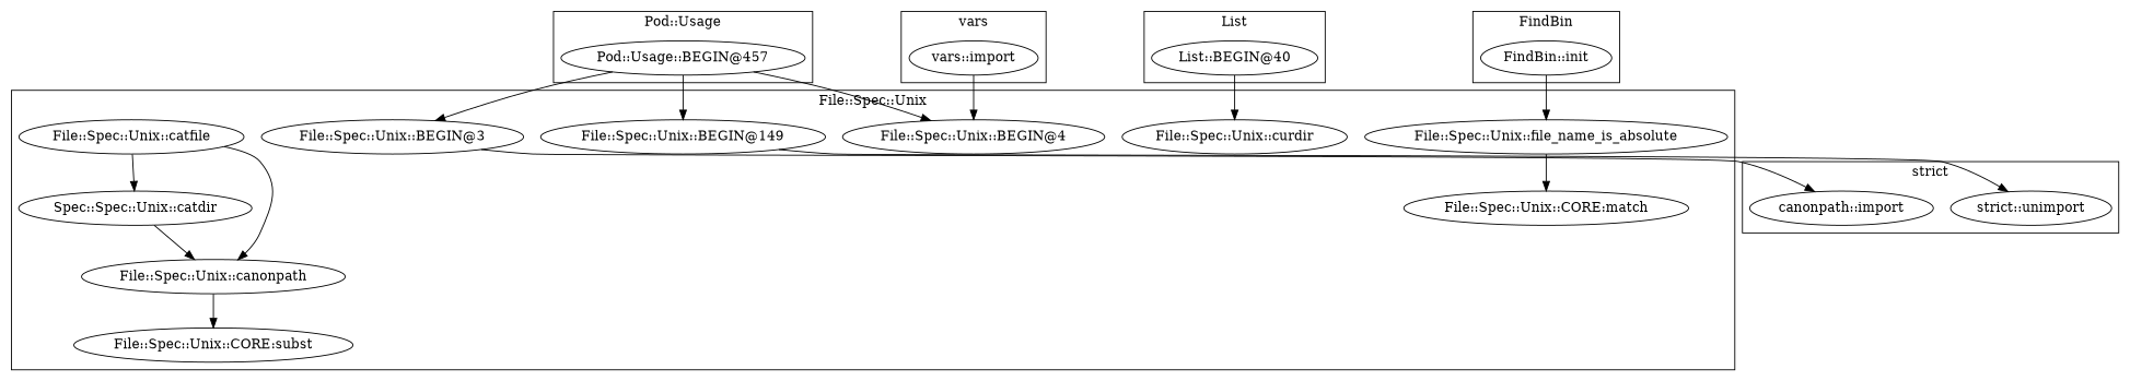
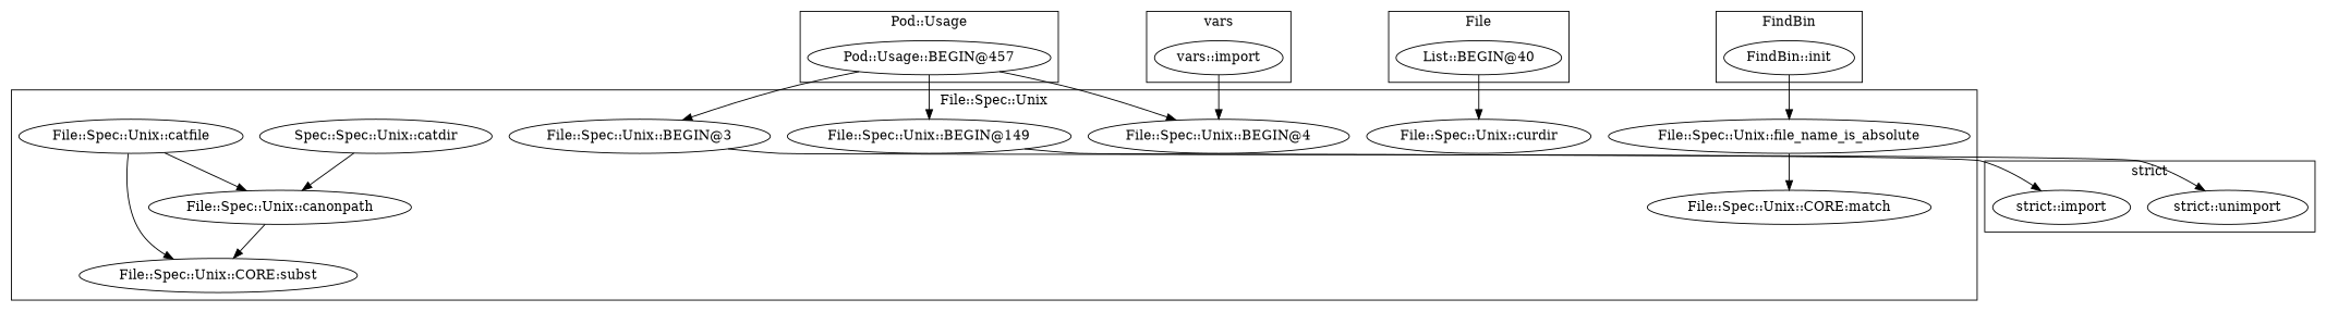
  digraph {
    "File::Spec::Unix::curdir"
    "File::Spec::Unix::canonpath"
    "File::Spec::Unix::CORE:match"
    "File::Spec::Unix::catfile"
    "File::Spec::Unix::BEGIN@149"
    "File::Spec::Unix::file_name_is_absolute"
    "File::Spec::Unix::BEGIN@4"
    "File::Spec::Unix::BEGIN@3"
    "File::Spec::Unix::CORE:subst"
    n10 [label="Spec::Spec::Unix::catdir"]
    "Pod::Usage::BEGIN@457"
    "vars::import"
-   "strict::import" [label="canonpath::import"]
+   "strict::import"
    "strict::unimport"
    "List::BEGIN@40"
    "FindBin::init"
    subgraph cluster_1 {
      label="File::Spec::Unix"
      "File::Spec::Unix::curdir"
      "File::Spec::Unix::canonpath"
      "File::Spec::Unix::CORE:match"
      "File::Spec::Unix::catfile"
      "File::Spec::Unix::BEGIN@149"
      "File::Spec::Unix::file_name_is_absolute"
      "File::Spec::Unix::BEGIN@4"
      "File::Spec::Unix::BEGIN@3"
      "File::Spec::Unix::CORE:subst"
      n10
    }
    subgraph cluster_2 {
      label="Pod::Usage"
      "Pod::Usage::BEGIN@457"
    }
    subgraph cluster_3 {
      label=vars
      "vars::import"
    }
    subgraph cluster_4 {
      label="strict"
      "strict::import"
      "strict::unimport"
    }
    subgraph cluster_5 {
-     label=List
+     label=File
      "List::BEGIN@40"
    }
    subgraph cluster_6 {
      label=FindBin
      "FindBin::init"
    }
    "File::Spec::Unix::canonpath" -> "File::Spec::Unix::CORE:subst"
    "File::Spec::Unix::catfile" -> "File::Spec::Unix::canonpath"
-   "File::Spec::Unix::catfile" -> n10
+   "File::Spec::Unix::catfile" -> "File::Spec::Unix::CORE:subst"
    "File::Spec::Unix::BEGIN@149" -> "strict::unimport"
    "File::Spec::Unix::file_name_is_absolute" -> "File::Spec::Unix::CORE:match"
    "File::Spec::Unix::BEGIN@3" -> "strict::import"
    n10 -> "File::Spec::Unix::canonpath"
    "Pod::Usage::BEGIN@457" -> "File::Spec::Unix::BEGIN@149"
    "Pod::Usage::BEGIN@457" -> "File::Spec::Unix::BEGIN@4"
    "Pod::Usage::BEGIN@457" -> "File::Spec::Unix::BEGIN@3"
    "vars::import" -> "File::Spec::Unix::BEGIN@4"
    "List::BEGIN@40" -> "File::Spec::Unix::curdir"
    "FindBin::init" -> "File::Spec::Unix::file_name_is_absolute"
  }
